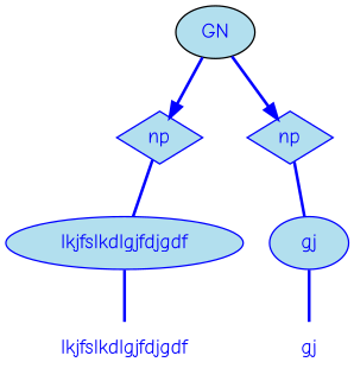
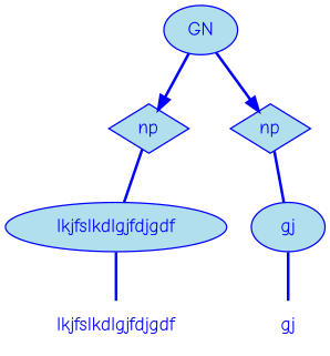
  digraph {
    fontname="Comic Neue"
    node [fillcolor=lightblue2 fontcolor=blue shape=plaintext fontname="Comic Neue" color=blue style=filled]
    edge [arrowhead=none color=blue fontcolor=blue minlen=1 style=bold fontname="Comic Neue"]
    n1 [height=0.50 label=lkjfslkdlgjfdjgdf width=1.61 color="" style=""]
    n2 [height=0.50 label=lkjfslkdlgjfdjgdf shape=ellipse width=2.25]
    n3 [height=0.50 label=np shape=diamond width=0.75]
    n4 [height=0.50 label=gj width=0.75 color="" style=""]
    n5 [height=0.50 label=gj shape=ellipse width=0.75]
    n6 [height=0.50 label=np shape=diamond width=0.75]
-   n7 [arrowhead=doubleoctagon color=black height=0.50 label=GN width=0.75 shape=""]
+   n7 [arrowhead=doubleoctagon height=0.50 label=GN width=0.75 shape=""]
    n2 -> n1
    n3 -> n2
    n5 -> n4
    n6 -> n5
    n7 -> n3 [shape=normal arrowhead=""]
    n7 -> n6 [shape=normal arrowhead=""]
  }
